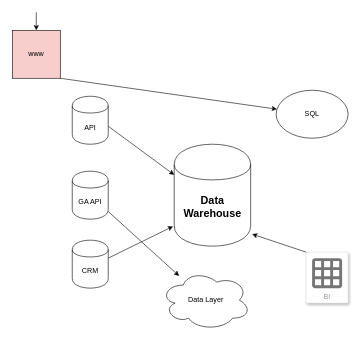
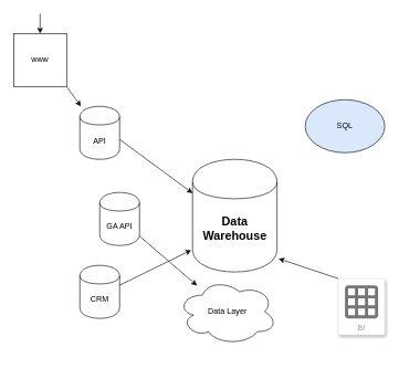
  <mxCell id="0" />
  <mxCell id="1" parent="0" />
  <mxCell id="2" value="&lt;h2&gt;Data&lt;br&gt;Warehouse&lt;/h2&gt;" style="shape=cylinder;whiteSpace=wrap;html=1;boundedLbl=1;backgroundOutline=1;" vertex="1" parent="1"><mxGeometry x="290" y="240" width="127.5" height="170" as="geometry" /></mxCell>
  <mxCell id="3" value="" style="endArrow=classic;html=1;entryX=0;entryY=0.3;entryDx=0;entryDy=0;" edge="1" parent="1" target="2"><mxGeometry width="50" height="50" relative="1" as="geometry"><mxPoint x="180" y="210" as="sourcePoint" /><mxPoint x="170" y="300" as="targetPoint" /></mxGeometry></mxCell>
  <mxCell id="4" value="API" style="shape=cylinder;whiteSpace=wrap;html=1;boundedLbl=1;backgroundOutline=1;" vertex="1" parent="1"><mxGeometry x="120" y="160" width="60" height="80" as="geometry" /></mxCell>
- <mxCell id="5" value="GA API" style="shape=cylinder;whiteSpace=wrap;html=1;boundedLbl=1;backgroundOutline=1;" vertex="1" parent="1"><mxGeometry x="120" y="285" width="60" height="80" as="geometry" /></mxCell>
+ <mxCell id="5" value="GA API" style="shape=cylinder;whiteSpace=wrap;html=1;boundedLbl=1;backgroundOutline=1;" vertex="1" parent="1"><mxGeometry x="150" y="290" width="60" height="80" as="geometry" /></mxCell>
  <mxCell id="6" value="" style="endArrow=classic;html=1;" edge="1" parent="1" source="5" target="12"><mxGeometry width="50" height="50" relative="1" as="geometry"><mxPoint x="330" y="370" as="sourcePoint" /><mxPoint x="380" y="320" as="targetPoint" /></mxGeometry></mxCell>
  <mxCell id="7" value="CRM" style="shape=cylinder;whiteSpace=wrap;html=1;boundedLbl=1;backgroundOutline=1;" vertex="1" parent="1"><mxGeometry x="120" y="400" width="60" height="80" as="geometry" /></mxCell>
  <mxCell id="8" value="" style="endArrow=classic;html=1;entryX=-0.016;entryY=0.806;entryDx=0;entryDy=0;entryPerimeter=0;" edge="1" parent="1" target="2"><mxGeometry width="50" height="50" relative="1" as="geometry"><mxPoint x="180" y="430" as="sourcePoint" /><mxPoint x="380" y="320" as="targetPoint" /></mxGeometry></mxCell>
- <mxCell id="9" value="www" style="whiteSpace=wrap;html=1;aspect=fixed;fillColor=#f8cecc;" vertex="1" parent="1"><mxGeometry x="20" y="50" width="80" height="80" as="geometry" /></mxCell>
- <mxCell id="10" value="" style="endArrow=classic;html=1;exitX=1;exitY=1;exitDx=0;exitDy=0;" edge="1" parent="1" source="9" target="16"><mxGeometry width="50" height="50" relative="1" as="geometry"><mxPoint x="330" y="370" as="sourcePoint" /><mxPoint x="380" y="320" as="targetPoint" /></mxGeometry></mxCell>
+ <mxCell id="9" value="www" style="whiteSpace=wrap;html=1;aspect=fixed;" vertex="1" parent="1"><mxGeometry x="20" y="50" width="80" height="80" as="geometry" /></mxCell>
+ <mxCell id="10" value="" style="endArrow=classic;html=1;exitX=1;exitY=1;exitDx=0;exitDy=0;" edge="1" parent="1" source="9" target="4"><mxGeometry width="50" height="50" relative="1" as="geometry"><mxPoint x="330" y="370" as="sourcePoint" /><mxPoint x="380" y="320" as="targetPoint" /></mxGeometry></mxCell>
  <mxCell id="11" value="" style="endArrow=classic;html=1;entryX=0.5;entryY=0;entryDx=0;entryDy=0;" edge="1" parent="1" target="9"><mxGeometry width="50" height="50" relative="1" as="geometry"><mxPoint x="60" y="20" as="sourcePoint" /><mxPoint x="380" y="320" as="targetPoint" /></mxGeometry></mxCell>
- <mxCell id="12" value="Data Layer" style="ellipse;shape=cloud;whiteSpace=wrap;html=1;" vertex="1" parent="1"><mxGeometry x="267.5" y="450" width="150" height="100" as="geometry" /></mxCell>
+ <mxCell id="12" value="Data Layer" style="ellipse;shape=cloud;whiteSpace=wrap;html=1;" vertex="1" parent="1"><mxGeometry x="267.5" y="420" width="150" height="100" as="geometry" /></mxCell>
  <mxCell id="13" value="BI" style="strokeColor=#dddddd;shadow=1;strokeWidth=1;rounded=1;absoluteArcSize=1;arcSize=2;labelPosition=center;verticalLabelPosition=middle;align=center;verticalAlign=bottom;spacingLeft=0;fontColor=#999999;fontSize=12;whiteSpace=wrap;spacingBottom=2;" vertex="1" parent="1"><mxGeometry x="510" y="420" width="70" height="85" as="geometry" /></mxCell>
  <mxCell id="14" value="" style="dashed=0;connectable=0;html=1;fillColor=#757575;strokeColor=none;shape=mxgraph.gcp2.report;part=1;" vertex="1" parent="13"><mxGeometry x="0.5" width="50" height="50" relative="1" as="geometry"><mxPoint x="-25" y="10" as="offset" /></mxGeometry></mxCell>
  <mxCell id="15" value="" style="endArrow=classic;html=1;exitX=0;exitY=0;exitDx=0;exitDy=0;" edge="1" parent="1" source="13"><mxGeometry width="50" height="50" relative="1" as="geometry"><mxPoint x="550" y="370" as="sourcePoint" /><mxPoint x="420" y="390" as="targetPoint" /></mxGeometry></mxCell>
- <mxCell id="16" value="SQL" style="ellipse;whiteSpace=wrap;html=1;" vertex="1" parent="1"><mxGeometry x="460" y="150" width="120" height="80" as="geometry" /></mxCell>
+ <mxCell id="16" value="SQL" style="ellipse;whiteSpace=wrap;html=1;fillColor=#dae8fc;" vertex="1" parent="1"><mxGeometry x="460" y="150" width="120" height="80" as="geometry" /></mxCell>
